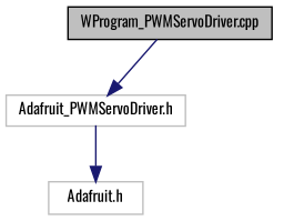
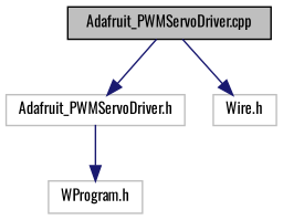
  digraph {
    fontname=Oswald
    node [color=grey75 fillcolor=white fontname=Oswald fontsize=10 shape=record style=filled]
    edge [color=midnightblue fontname=Oswald fontsize=10 labelfontname=Helvetica labelfontsize=10 style=solid]
-   n1 [color=black fillcolor=grey75 fontcolor=black height=0.2 label="WProgram_PWMServoDriver.cpp" width=0.4]
+   n1 [color=black fillcolor=grey75 fontcolor=black height=0.2 label="Adafruit_PWMServoDriver.cpp" width=0.4]
    n2 [height=0.2 label="Adafruit_PWMServoDriver.h" width=0.4]
-   n4 [height=0.2 label="Adafruit.h" width=0.4]
+   n3 [height=0.2 label="Wire.h" width=0.4]
+   n4 [height=0.2 label="WProgram.h" width=0.4]
    n1 -> n2
+   n1 -> n3
    n2 -> n4
  }
